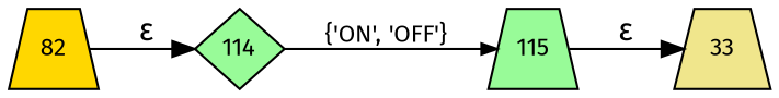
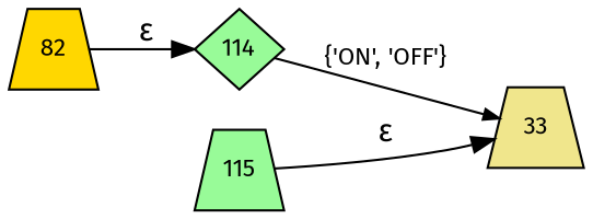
  digraph {
    fontname="Fira Sans"
    rankdir=LR
    node [fillcolor=palegreen fixedsize=true fontname="Fira Sans" fontsize=11 shape=trapezium style=filled peripheries=1]
    edge [fontname="Fira Sans"]
    n1 [fillcolor=khaki label=33 width=.6 peripheries=""]
    n2 [fillcolor=gold label=82 width=.55]
    n3 [label=114 shape=diamond width=.55]
    n4 [label=115 width=.55]
    n2 -> n3 [label="&epsilon;"]
-   n3 -> n4 [arrowhead=normal arrowsize=.7 fontsize=11 label="{'ON', 'OFF'}"]
+   n3 -> n1 [arrowhead=normal arrowsize=.7 fontsize=11 label="{'ON', 'OFF'}"]
    n4 -> n1 [label="&epsilon;"]
  }
